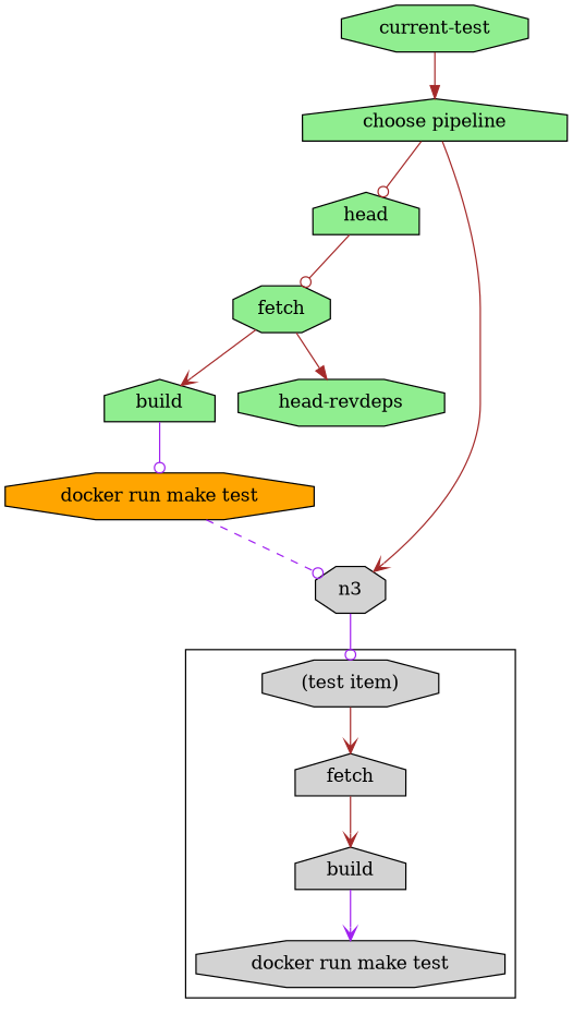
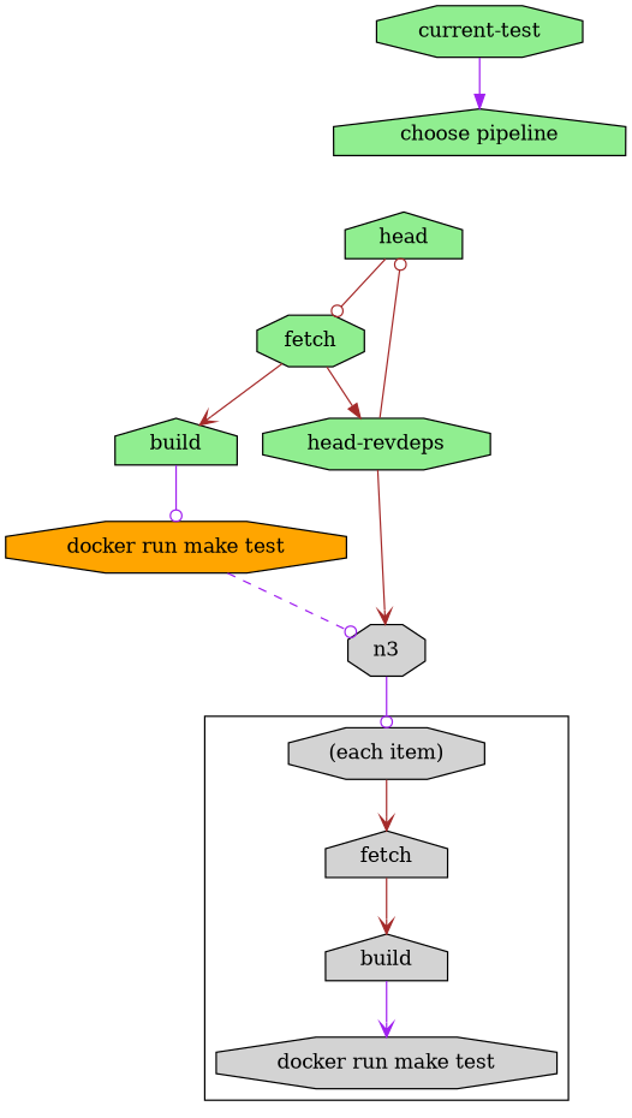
  digraph {
    rankdir=TB
    node [fillcolor="#90ee90" shape=octagon style=filled]
    edge [arrowhead=vee color=brown]
-   n12 [fillcolor="#d3d3d3" label="(test item)"]
+   n12 [fillcolor="#d3d3d3" label="(each item)"]
    n11 [fillcolor="#d3d3d3" label=fetch shape=house]
    n10 [fillcolor="#d3d3d3" label=build shape=house]
    n9 [fillcolor="#d3d3d3" label="docker run make test"]
    n2 [label="current-test"]
    n1 [label="choose pipeline" shape=house]
    n7 [label=head shape=house]
    n6 [label=fetch]
    n5 [label=build shape=house]
    n8 [label="head-revdeps"]
    n4 [fillcolor="#ffa500" label="docker run make test"]
    n3 [fillcolor="#d3d3d3"]
    subgraph cluster_1 {
      n12
      n11
      n10
      n9
    }
    n12 -> n11
    n11 -> n10
    n10 -> n9 [color=purple]
-   n2 -> n1 [arrowhead=normal]
-   n1 -> n7 [arrowhead=odot]
+   n2 -> n1 [arrowhead=normal color=purple]
+   n8 -> n7 [arrowhead=odot]
    n7 -> n6 [arrowhead=odot]
    n6 -> n5
    n6 -> n8 [arrowhead=normal]
    n5 -> n4 [arrowhead=odot color=purple]
-   n1 -> n3
+   n8 -> n3
    n4 -> n3 [arrowhead=odot color=purple style=dashed]
    n3 -> n12 [arrowhead=odot color=purple]
  }
